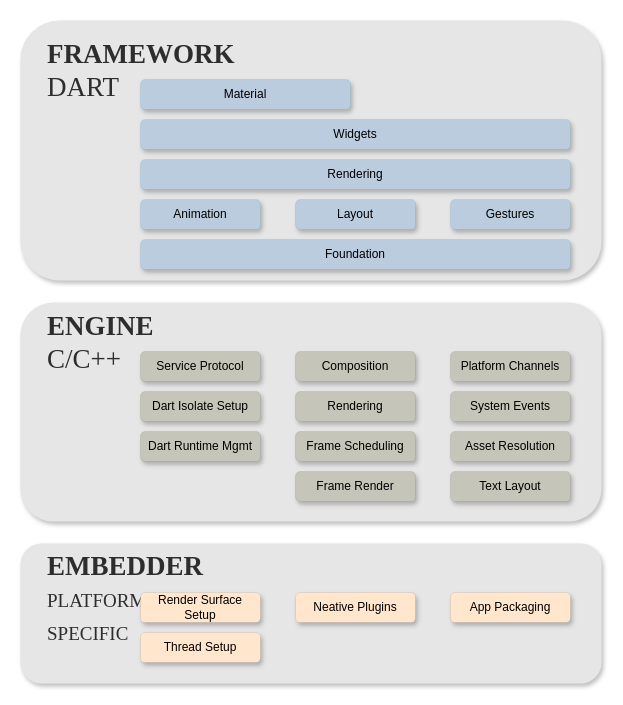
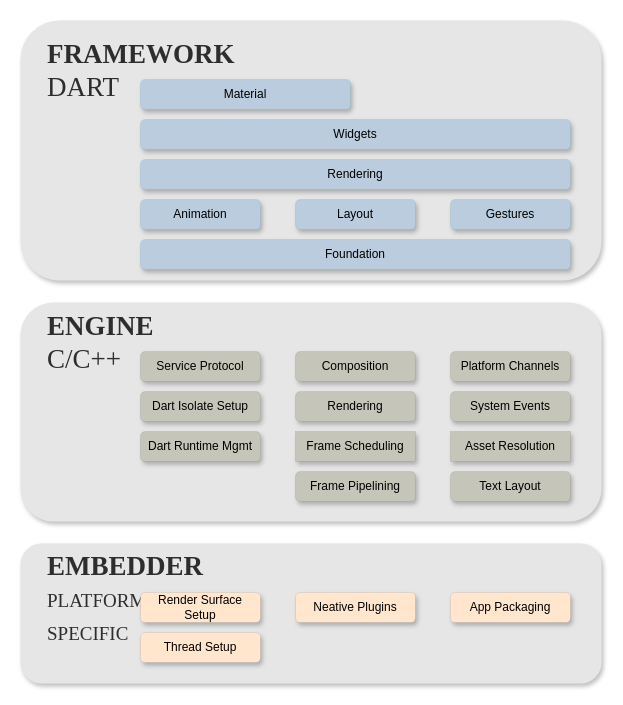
  <mxCell id="0" />
  <mxCell id="1" parent="0" />
  <mxCell id="2" value="" style="shape=ext;double=1;rounded=1;whiteSpace=wrap;html=1;shadow=1;glass=0;labelBackgroundColor=none;labelBorderColor=none;sketch=0;strokeColor=#D9D9D9;strokeWidth=0;fontFamily=Gochi Hand;fontSource=https%3A%2F%2Ffonts.googleapis.com%2Fcss%3Ffamily%3DGochi%2BHand;fontSize=19;fillColor=#E6E6E6;gradientColor=none;" vertex="1" parent="1"><mxGeometry x="20" y="543" width="581" height="140" as="geometry" /></mxCell>
  <mxCell id="3" value="" style="shape=ext;double=1;rounded=1;whiteSpace=wrap;html=1;shadow=1;glass=0;labelBackgroundColor=none;labelBorderColor=none;sketch=0;strokeColor=#D9D9D9;strokeWidth=0;fontFamily=Gochi Hand;fontSource=https%3A%2F%2Ffonts.googleapis.com%2Fcss%3Ffamily%3DGochi%2BHand;fontSize=19;fillColor=#E6E6E6;gradientColor=none;" vertex="1" parent="1"><mxGeometry x="20" y="302" width="581" height="219" as="geometry" /></mxCell>
  <mxCell id="4" value="" style="shape=ext;double=1;rounded=1;whiteSpace=wrap;html=1;shadow=1;glass=0;labelBackgroundColor=none;labelBorderColor=none;sketch=0;strokeColor=#D9D9D9;strokeWidth=0;fontFamily=Gochi Hand;fontSource=https%3A%2F%2Ffonts.googleapis.com%2Fcss%3Ffamily%3DGochi%2BHand;fontSize=19;fillColor=#E6E6E6;gradientColor=none;" vertex="1" parent="1"><mxGeometry x="20" y="20" width="581" height="260" as="geometry" /></mxCell>
  <mxCell id="5" value="Material" style="rounded=1;whiteSpace=wrap;html=1;fillColor=#baccdd;strokeColor=#0e8088;shadow=1;strokeWidth=0;sketch=0;" vertex="1" parent="1"><mxGeometry x="140" y="79" width="210" height="30" as="geometry" /></mxCell>
  <mxCell id="6" value="Widgets" style="rounded=1;whiteSpace=wrap;html=1;fillColor=#baccdd;strokeColor=#0e8088;shadow=1;strokeWidth=0;sketch=0;" vertex="1" parent="1"><mxGeometry x="140" y="119" width="430" height="30" as="geometry" /></mxCell>
  <mxCell id="7" value="Rendering&lt;span style=&quot;color: rgba(0, 0, 0, 0); font-family: monospace; font-size: 0px; text-align: start;&quot;&gt;%3CmxGraphModel%3E%3Croot%3E%3CmxCell%20id%3D%220%22%2F%3E%3CmxCell%20id%3D%221%22%20parent%3D%220%22%2F%3E%3CmxCell%20id%3D%222%22%20value%3D%22Material%22%20style%3D%22rounded%3D1%3BwhiteSpace%3Dwrap%3Bhtml%3D1%3B%22%20vertex%3D%221%22%20parent%3D%221%22%3E%3CmxGeometry%20x%3D%22100%22%20y%3D%22150%22%20width%3D%22120%22%20height%3D%2260%22%20as%3D%22geometry%22%2F%3E%3C%2FmxCell%3E%3C%2Froot%3E%3C%2FmxGraphModel%3E&lt;/span&gt;" style="rounded=1;whiteSpace=wrap;html=1;fillColor=#baccdd;strokeColor=#0e8088;shadow=1;strokeWidth=0;sketch=0;" vertex="1" parent="1"><mxGeometry x="140" y="159" width="430" height="30" as="geometry" /></mxCell>
  <mxCell id="8" value="Animation&lt;span style=&quot;color: rgba(0, 0, 0, 0); font-family: monospace; font-size: 0px; text-align: start;&quot;&gt;%3CmxGraphModel%3E%3Croot%3E%3CmxCell%20id%3D%220%22%2F%3E%3CmxCell%20id%3D%221%22%20parent%3D%220%22%2F%3E%3CmxCell%20id%3D%222%22%20value%3D%22Material%22%20style%3D%22rounded%3D1%3BwhiteSpace%3Dwrap%3Bhtml%3D1%3B%22%20vertex%3D%221%22%20parent%3D%221%22%3E%3CmxGeometry%20x%3D%22100%22%20y%3D%22150%22%20width%3D%22120%22%20height%3D%2260%22%20as%3D%22geometry%22%2F%3E%3C%2FmxCell%3E%3C%2Froot%3E%3C%2FmxGraphModel%3E&lt;/span&gt;" style="rounded=1;whiteSpace=wrap;html=1;fillColor=#baccdd;strokeColor=#0e8088;shadow=1;strokeWidth=0;sketch=0;" vertex="1" parent="1"><mxGeometry x="140" y="199" width="120" height="30" as="geometry" /></mxCell>
  <mxCell id="9" value="Layout" style="rounded=1;whiteSpace=wrap;html=1;fillColor=#baccdd;strokeColor=#0e8088;shadow=1;strokeWidth=0;sketch=0;" vertex="1" parent="1"><mxGeometry x="295" y="199" width="120" height="30" as="geometry" /></mxCell>
  <mxCell id="10" value="Gestures&lt;span style=&quot;color: rgba(0, 0, 0, 0); font-family: monospace; font-size: 0px; text-align: start;&quot;&gt;%3CmxGraphModel%3E%3Croot%3E%3CmxCell%20id%3D%220%22%2F%3E%3CmxCell%20id%3D%221%22%20parent%3D%220%22%2F%3E%3CmxCell%20id%3D%222%22%20value%3D%22Material%22%20style%3D%22rounded%3D1%3BwhiteSpace%3Dwrap%3Bhtml%3D1%3B%22%20vertex%3D%221%22%20parent%3D%221%22%3E%3CmxGeometry%20x%3D%22100%22%20y%3D%22150%22%20width%3D%22120%22%20height%3D%2260%22%20as%3D%22geometry%22%2F%3E%3C%2FmxCell%3E%3C%2Froot%3E%3C%2FmxGraphModel%3E&lt;/span&gt;" style="rounded=1;whiteSpace=wrap;html=1;fillColor=#baccdd;strokeColor=#0e8088;shadow=1;strokeWidth=0;sketch=0;" vertex="1" parent="1"><mxGeometry x="450" y="199" width="120" height="30" as="geometry" /></mxCell>
  <mxCell id="11" value="Foundation" style="rounded=1;whiteSpace=wrap;html=1;fillColor=#baccdd;strokeColor=#0e8088;shadow=1;strokeWidth=0;sketch=0;" vertex="1" parent="1"><mxGeometry x="140" y="239" width="430" height="30" as="geometry" /></mxCell>
  <mxCell id="12" value="&lt;font style=&quot;font-size: 27px;&quot;&gt;&lt;span style=&quot;font-size: 27px;&quot;&gt;&lt;span style=&quot;font-size: 27px;&quot;&gt;&lt;span style=&quot;font-size: 27px;&quot;&gt;&lt;b style=&quot;font-size: 27px;&quot;&gt;FRAMEWORK&lt;br style=&quot;font-size: 27px;&quot;&gt;&lt;/b&gt;&lt;/span&gt;&lt;/span&gt;&lt;/span&gt;&lt;font style=&quot;font-size: 27px;&quot;&gt;DART&lt;/font&gt;&lt;/font&gt;" style="text;html=1;align=left;verticalAlign=middle;resizable=0;points=[];autosize=1;strokeColor=none;fillColor=none;rotation=0;fontSize=27;fontFamily=Gochi Hand;fontStyle=0;fontSource=https%3A%2F%2Ffonts.googleapis.com%2Fcss%3Ffamily%3DGochi%2BHand;sketch=0;textOpacity=80;" vertex="1" parent="1"><mxGeometry x="45" y="30" width="170" height="80" as="geometry" /></mxCell>
  <mxCell id="13" value="&lt;font style=&quot;font-size: 27px;&quot;&gt;&lt;span style=&quot;font-size: 27px;&quot;&gt;&lt;span style=&quot;font-size: 27px;&quot;&gt;&lt;span style=&quot;font-size: 27px;&quot;&gt;&lt;b style=&quot;font-size: 27px;&quot;&gt;ENGINE&lt;br style=&quot;font-size: 27px;&quot;&gt;&lt;/b&gt;&lt;/span&gt;&lt;/span&gt;&lt;/span&gt;&lt;span style=&quot;font-size: 27px;&quot;&gt;C/C++&lt;/span&gt;&lt;br style=&quot;font-size: 27px;&quot;&gt;&lt;/font&gt;" style="text;html=1;align=left;verticalAlign=middle;resizable=0;points=[];autosize=1;strokeColor=none;fillColor=none;rotation=0;fontSize=27;fontFamily=Gochi Hand;fontStyle=0;fontSource=https%3A%2F%2Ffonts.googleapis.com%2Fcss%3Ffamily%3DGochi%2BHand;sketch=0;textOpacity=80;" vertex="1" parent="1"><mxGeometry x="45" y="302" width="120" height="80" as="geometry" /></mxCell>
  <mxCell id="14" value="Service Protocol" style="rounded=1;whiteSpace=wrap;html=1;fillColor=#c6c5b9;strokeColor=#36393d;strokeWidth=0;shadow=1;glass=0;sketch=0;" vertex="1" parent="1"><mxGeometry x="140" y="351" width="120" height="30" as="geometry" /></mxCell>
  <mxCell id="15" value="Composition" style="rounded=1;whiteSpace=wrap;html=1;fillColor=#c6c5b9;strokeColor=#36393d;strokeWidth=0;shadow=1;glass=0;sketch=0;" vertex="1" parent="1"><mxGeometry x="295" y="351" width="120" height="30" as="geometry" /></mxCell>
  <mxCell id="16" value="Platform Channels" style="rounded=1;whiteSpace=wrap;html=1;fillColor=#c6c5b9;strokeColor=#36393d;strokeWidth=0;shadow=1;glass=0;sketch=0;" vertex="1" parent="1"><mxGeometry x="450" y="351" width="120" height="30" as="geometry" /></mxCell>
  <mxCell id="17" value="Dart Isolate Setup" style="rounded=1;whiteSpace=wrap;html=1;fillColor=#c6c5b9;strokeColor=#36393d;strokeWidth=0;shadow=1;glass=0;sketch=0;" vertex="1" parent="1"><mxGeometry x="140" y="391" width="120" height="30" as="geometry" /></mxCell>
  <mxCell id="18" value="Rendering" style="rounded=1;whiteSpace=wrap;html=1;fillColor=#c6c5b9;strokeColor=#36393d;strokeWidth=0;shadow=1;glass=0;sketch=0;" vertex="1" parent="1"><mxGeometry x="295" y="391" width="120" height="30" as="geometry" /></mxCell>
  <mxCell id="19" value="System Events" style="rounded=1;whiteSpace=wrap;html=1;fillColor=#c6c5b9;strokeColor=#36393d;strokeWidth=0;shadow=1;glass=0;sketch=0;" vertex="1" parent="1"><mxGeometry x="450" y="391" width="120" height="30" as="geometry" /></mxCell>
  <mxCell id="20" value="Dart Runtime Mgmt" style="rounded=1;whiteSpace=wrap;html=1;fillColor=#c6c5b9;strokeColor=#36393d;strokeWidth=0;shadow=1;glass=0;sketch=0;" vertex="1" parent="1"><mxGeometry x="140" y="431" width="120" height="30" as="geometry" /></mxCell>
- <mxCell id="21" value="Frame Scheduling" style="rounded=1;whiteSpace=wrap;html=1;fillColor=#c6c5b9;strokeColor=#36393d;strokeWidth=0;shadow=1;glass=0;sketch=0;" vertex="1" parent="1"><mxGeometry x="295" y="431" width="120" height="30" as="geometry" /></mxCell>
- <mxCell id="22" value="Asset Resolution" style="rounded=1;whiteSpace=wrap;html=1;fillColor=#c6c5b9;strokeColor=#36393d;strokeWidth=0;shadow=1;glass=0;sketch=0;" vertex="1" parent="1"><mxGeometry x="450" y="431" width="120" height="30" as="geometry" /></mxCell>
- <mxCell id="23" value="Frame Render" style="rounded=1;whiteSpace=wrap;html=1;fillColor=#c6c5b9;strokeColor=#36393d;strokeWidth=0;shadow=1;glass=0;sketch=0;" vertex="1" parent="1"><mxGeometry x="295" y="471" width="120" height="30" as="geometry" /></mxCell>
+ <mxCell id="21" value="Frame Scheduling" style="whiteSpace=wrap;html=1;fillColor=#c6c5b9;strokeColor=#36393d;strokeWidth=0;shadow=1;glass=0;sketch=0;rounded=0;" vertex="1" parent="1"><mxGeometry x="295" y="431" width="120" height="30" as="geometry" /></mxCell>
+ <mxCell id="22" value="Asset Resolution" style="whiteSpace=wrap;html=1;fillColor=#c6c5b9;strokeColor=#36393d;strokeWidth=0;shadow=1;glass=0;sketch=0;rounded=0;" vertex="1" parent="1"><mxGeometry x="450" y="431" width="120" height="30" as="geometry" /></mxCell>
+ <mxCell id="23" value="Frame Pipelining" style="rounded=1;whiteSpace=wrap;html=1;fillColor=#c6c5b9;strokeColor=#36393d;strokeWidth=0;shadow=1;glass=0;sketch=0;" vertex="1" parent="1"><mxGeometry x="295" y="471" width="120" height="30" as="geometry" /></mxCell>
  <mxCell id="24" value="Text Layout" style="rounded=1;whiteSpace=wrap;html=1;fillColor=#c6c5b9;strokeColor=#36393d;strokeWidth=0;shadow=1;glass=0;sketch=0;" vertex="1" parent="1"><mxGeometry x="450" y="471" width="120" height="30" as="geometry" /></mxCell>
  <mxCell id="25" value="&lt;font style=&quot;font-size: 19px;&quot;&gt;&lt;b style=&quot;font-size: 27px;&quot;&gt;&lt;span style=&quot;font-size: 27px;&quot;&gt;&lt;font style=&quot;font-size: 27px;&quot;&gt;EMBEDDER&lt;/font&gt;&lt;br style=&quot;font-size: 27px;&quot;&gt;&lt;/span&gt;&lt;/b&gt;&lt;span style=&quot;&quot;&gt;PLATFORM-&lt;br style=&quot;&quot;&gt;SPECIFIC&lt;/span&gt;&lt;br style=&quot;font-size: 27px;&quot;&gt;&lt;/font&gt;" style="text;html=1;align=left;verticalAlign=middle;resizable=0;points=[];autosize=1;strokeColor=none;fillColor=none;rotation=0;fontSize=27;fontFamily=Gochi Hand;fontStyle=0;fontSource=https%3A%2F%2Ffonts.googleapis.com%2Fcss%3Ffamily%3DGochi%2BHand;sketch=0;textOpacity=80;" vertex="1" parent="1"><mxGeometry x="45" y="543" width="160" height="110" as="geometry" /></mxCell>
  <mxCell id="26" value="Render Surface Setup" style="rounded=1;whiteSpace=wrap;html=1;fillColor=#FFE6CC;strokeColor=#36393d;gradientColor=none;shadow=1;strokeWidth=0;sketch=0;" vertex="1" parent="1"><mxGeometry x="140" y="592" width="120" height="30" as="geometry" /></mxCell>
  <mxCell id="27" value="Neative Plugins" style="rounded=1;whiteSpace=wrap;html=1;fillColor=#FFE6CC;strokeColor=#36393d;gradientColor=none;shadow=1;strokeWidth=0;sketch=0;" vertex="1" parent="1"><mxGeometry x="295" y="592" width="120" height="30" as="geometry" /></mxCell>
  <mxCell id="28" value="App Packaging" style="rounded=1;whiteSpace=wrap;html=1;fillColor=#FFE6CC;strokeColor=#36393d;gradientColor=none;shadow=1;strokeWidth=0;sketch=0;" vertex="1" parent="1"><mxGeometry x="450" y="592" width="120" height="30" as="geometry" /></mxCell>
  <mxCell id="29" value="Thread Setup" style="rounded=1;whiteSpace=wrap;html=1;fillColor=#FFE6CC;strokeColor=#36393d;gradientColor=none;shadow=1;strokeWidth=0;sketch=0;" vertex="1" parent="1"><mxGeometry x="140" y="632" width="120" height="30" as="geometry" /></mxCell>
